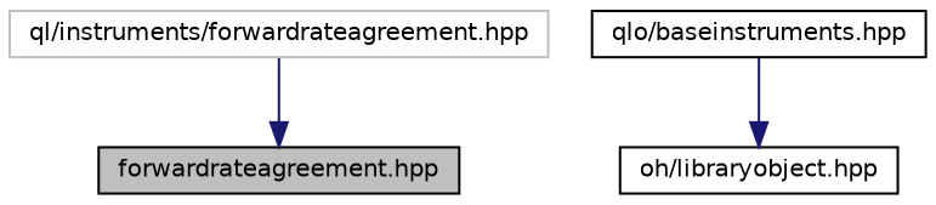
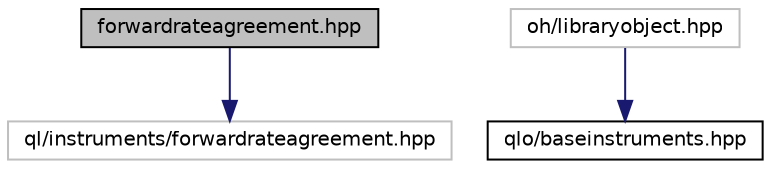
  digraph {
    node [color=black fillcolor=white fontname=Helvetica fontsize=10 shape=record style=filled]
    edge [color=midnightblue fontname=Helvetica fontsize=10 labelfontname=Helvetica labelfontsize=10 style=solid]
    n1 [fillcolor=grey75 fontcolor=black height=0.2 label="forwardrateagreement.hpp" width=0.4]
    n2 [color=grey75 height=0.2 label="ql/instruments/forwardrateagreement.hpp" width=0.4]
    n3 [height=0.2 label="qlo/baseinstruments.hpp" width=0.4]
-   n4 [height=0.2 label="oh/libraryobject.hpp" width=0.4]
-   n2 -> n1
-   n3 -> n4
+   n4 [color=grey75 height=0.2 label="oh/libraryobject.hpp" width=0.4]
+   n1 -> n2
+   n4 -> n3
  }
